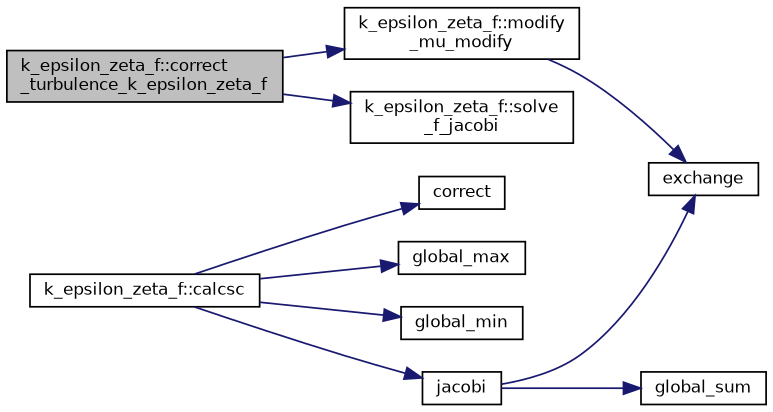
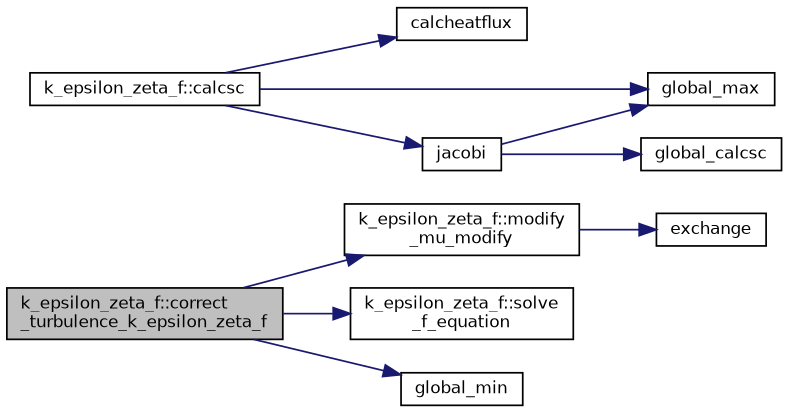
  digraph {
    rankdir=LR
    node [color=black fillcolor=white fontname=Helvetica fontsize=10 shape=record style=filled]
    edge [color=midnightblue fontname=Helvetica fontsize=10 labelfontname=Helvetica labelfontsize=10 style=solid]
    n1 [fillcolor=grey75 fontcolor=black height=0.2 label="k_epsilon_zeta_f::correct\l_turbulence_k_epsilon_zeta_f" width=0.4]
    n2 [height=0.2 label="k_epsilon_zeta_f::modify\l_mu_modify" width=0.4]
-   n3 [height=0.2 label="k_epsilon_zeta_f::solve\l_f_jacobi" width=0.4]
+   n3 [height=0.2 label="k_epsilon_zeta_f::solve\l_f_equation" width=0.4]
    n4 [height=0.2 label="k_epsilon_zeta_f::calcsc" width=0.4]
-   n5 [height=0.2 label=correct width=0.4]
+   n5 [height=0.2 label=calcheatflux width=0.4]
    n6 [height=0.2 label=global_max width=0.4]
    n7 [height=0.2 label=global_min width=0.4]
    n8 [height=0.2 label=jacobi width=0.4]
    n9 [height=0.2 label=exchange width=0.4]
-   n10 [height=0.2 label=global_sum width=0.4]
+   n10 [height=0.2 label=global_calcsc width=0.4]
    n1 -> n2
    n1 -> n3
    n2 -> n9
    n4 -> n5
    n4 -> n6
-   n4 -> n7
+   n1 -> n7
    n4 -> n8
-   n8 -> n9
+   n8 -> n6
    n8 -> n10
  }
